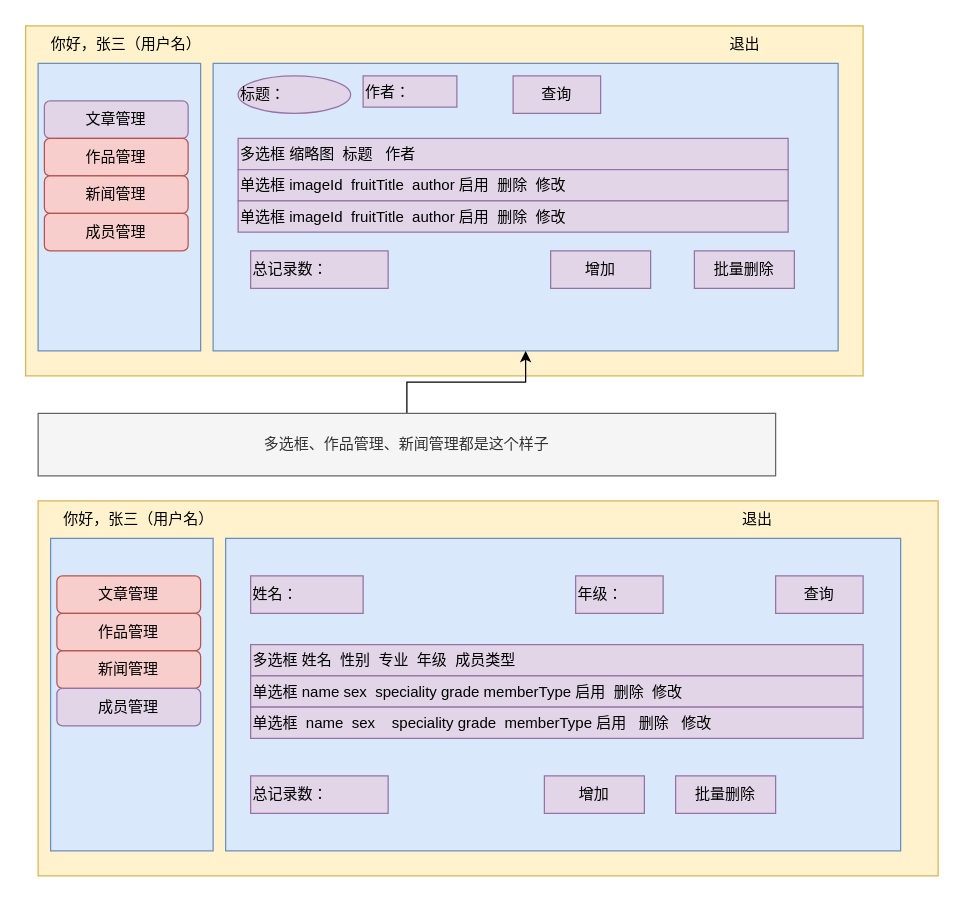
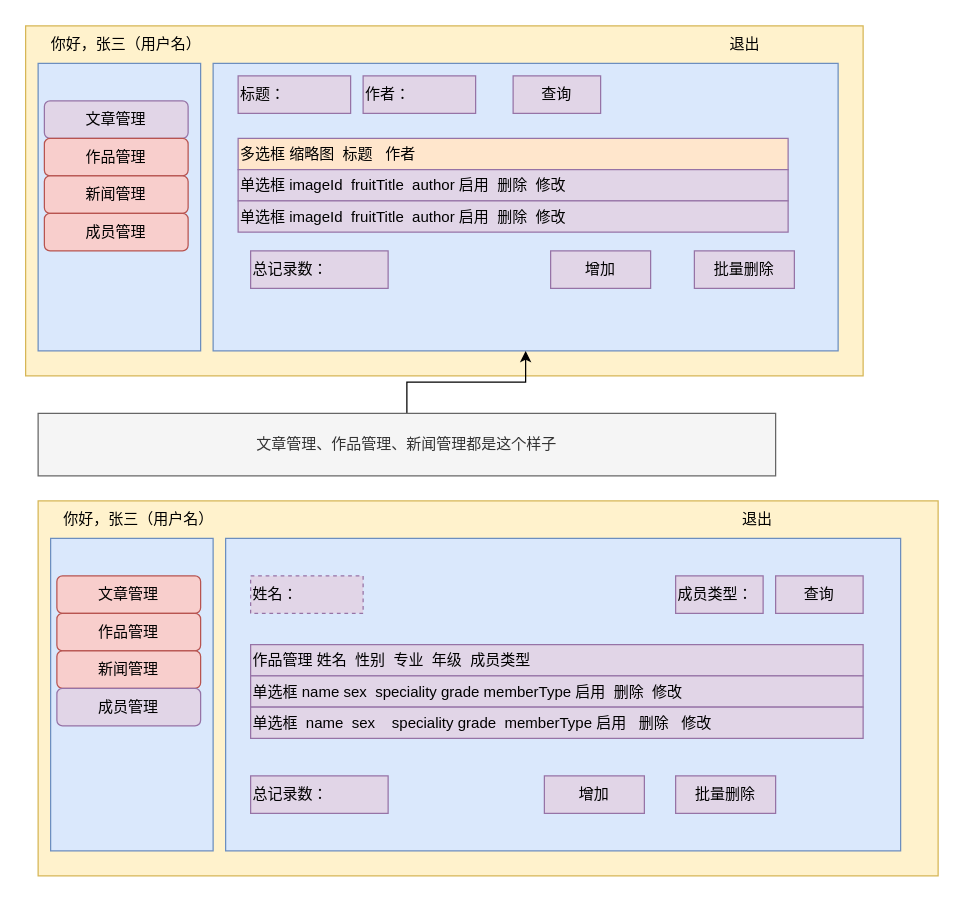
  <mxCell id="0" />
  <mxCell id="1" parent="0" />
  <mxCell id="2" value="" style="rounded=0;whiteSpace=wrap;html=1;fillColor=#fff2cc;strokeColor=#d6b656;" parent="1" vertex="1"><mxGeometry x="20" y="20" width="670" height="280" as="geometry" /></mxCell>
  <mxCell id="3" value="" style="rounded=0;whiteSpace=wrap;html=1;fillColor=#dae8fc;strokeColor=#6c8ebf;" parent="1" vertex="1"><mxGeometry x="30" y="50" width="130" height="230" as="geometry" /></mxCell>
  <mxCell id="4" value="文章管理" style="rounded=1;whiteSpace=wrap;html=1;fillColor=#e1d5e7;strokeColor=#9673a6;" parent="1" vertex="1"><mxGeometry x="35" y="80" width="115" height="30" as="geometry" /></mxCell>
  <mxCell id="5" value="作品管理" style="rounded=1;whiteSpace=wrap;html=1;fillColor=#f8cecc;strokeColor=#b85450;" parent="1" vertex="1"><mxGeometry x="35" y="110" width="115" height="30" as="geometry" /></mxCell>
  <mxCell id="6" value="新闻管理" style="rounded=1;whiteSpace=wrap;html=1;fillColor=#f8cecc;strokeColor=#b85450;" parent="1" vertex="1"><mxGeometry x="35" y="140" width="115" height="30" as="geometry" /></mxCell>
  <mxCell id="7" value="成员管理" style="rounded=1;whiteSpace=wrap;html=1;fillColor=#f8cecc;strokeColor=#b85450;" parent="1" vertex="1"><mxGeometry x="35" y="170" width="115" height="30" as="geometry" /></mxCell>
  <mxCell id="8" value="" style="rounded=0;whiteSpace=wrap;html=1;fillColor=#dae8fc;strokeColor=#6c8ebf;" parent="1" vertex="1"><mxGeometry x="170" y="50" width="500" height="230" as="geometry" /></mxCell>
  <mxCell id="9" value="退出" style="text;html=1;align=center;verticalAlign=middle;resizable=0;points=[];autosize=1;strokeColor=none;fillColor=none;" parent="1" vertex="1"><mxGeometry x="570" y="20" width="50" height="30" as="geometry" /></mxCell>
  <mxCell id="10" value="你好，张三（用户名）" style="text;html=1;align=center;verticalAlign=middle;resizable=0;points=[];autosize=1;strokeColor=none;fillColor=none;" parent="1" vertex="1"><mxGeometry x="30" y="20" width="140" height="30" as="geometry" /></mxCell>
- <mxCell id="11" value="多选框&lt;span style=&quot;white-space: pre;&quot;&gt; &lt;/span&gt;缩略图&lt;span style=&quot;white-space: pre;&quot;&gt; &lt;/span&gt;&lt;span style=&quot;white-space: pre;&quot;&gt; &lt;/span&gt;标题&lt;span style=&quot;white-space: pre;&quot;&gt; &lt;/span&gt;&lt;span style=&quot;white-space: pre;&quot;&gt; &lt;/span&gt;&lt;span style=&quot;white-space: pre;&quot;&gt; &lt;/span&gt;作者" style="rounded=0;whiteSpace=wrap;html=1;align=left;fillColor=#e1d5e7;strokeColor=#9673a6;" parent="1" vertex="1"><mxGeometry x="190" y="110" width="440" height="25" as="geometry" /></mxCell>
+ <mxCell id="11" value="多选框&lt;span style=&quot;white-space: pre;&quot;&gt; &lt;/span&gt;缩略图&lt;span style=&quot;white-space: pre;&quot;&gt; &lt;/span&gt;&lt;span style=&quot;white-space: pre;&quot;&gt; &lt;/span&gt;标题&lt;span style=&quot;white-space: pre;&quot;&gt; &lt;/span&gt;&lt;span style=&quot;white-space: pre;&quot;&gt; &lt;/span&gt;&lt;span style=&quot;white-space: pre;&quot;&gt; &lt;/span&gt;作者" style="rounded=0;whiteSpace=wrap;html=1;align=left;fillColor=#ffe6cc;strokeColor=#9673a6;" parent="1" vertex="1"><mxGeometry x="190" y="110" width="440" height="25" as="geometry" /></mxCell>
  <mxCell id="12" value="单选框&lt;span style=&quot;white-space: pre;&quot;&gt; &lt;/span&gt;imageId&lt;span style=&quot;white-space: pre;&quot;&gt; &lt;/span&gt;&lt;span style=&quot;white-space: pre;&quot;&gt; &lt;/span&gt;fruitTitle&lt;span style=&quot;white-space: pre;&quot;&gt; &lt;/span&gt;&lt;span style=&quot;white-space: pre;&quot;&gt; &lt;/span&gt;author&lt;span style=&quot;white-space: pre;&quot;&gt; &lt;/span&gt;启用&lt;span style=&quot;white-space: pre;&quot;&gt; &lt;/span&gt;&lt;span style=&quot;white-space: pre;&quot;&gt; &lt;/span&gt;删除&lt;span style=&quot;white-space: pre;&quot;&gt; &lt;/span&gt;&lt;span style=&quot;white-space: pre;&quot;&gt; &lt;/span&gt;修改" style="rounded=0;whiteSpace=wrap;html=1;align=left;fillColor=#e1d5e7;strokeColor=#9673a6;" parent="1" vertex="1"><mxGeometry x="190" y="135" width="440" height="25" as="geometry" /></mxCell>
  <mxCell id="13" value="单选框&lt;span style=&quot;white-space: pre;&quot;&gt; &lt;/span&gt;imageId&lt;span style=&quot;white-space: pre;&quot;&gt; &lt;/span&gt;&lt;span style=&quot;white-space: pre;&quot;&gt; &lt;/span&gt;fruitTitle&lt;span style=&quot;white-space: pre;&quot;&gt; &lt;/span&gt;&lt;span style=&quot;white-space: pre;&quot;&gt; &lt;/span&gt;author&lt;span style=&quot;white-space: pre;&quot;&gt; &lt;/span&gt;启用&lt;span style=&quot;white-space: pre;&quot;&gt; &lt;/span&gt;&lt;span style=&quot;white-space: pre;&quot;&gt; &lt;/span&gt;删除&lt;span style=&quot;white-space: pre;&quot;&gt; &lt;/span&gt;&lt;span style=&quot;white-space: pre;&quot;&gt; &lt;/span&gt;修改" style="rounded=0;whiteSpace=wrap;html=1;align=left;fillColor=#e1d5e7;strokeColor=#9673a6;" parent="1" vertex="1"><mxGeometry x="190" y="160" width="440" height="25" as="geometry" /></mxCell>
  <mxCell id="14" style="edgeStyle=orthogonalEdgeStyle;rounded=0;orthogonalLoop=1;jettySize=auto;html=1;" parent="1" source="15" target="8" edge="1"><mxGeometry relative="1" as="geometry" /></mxCell>
- <mxCell id="15" value="多选框、作品管理、新闻管理都是这个样子" style="rounded=0;whiteSpace=wrap;html=1;fillColor=#f5f5f5;fontColor=#333333;strokeColor=#666666;" parent="1" vertex="1"><mxGeometry x="30" y="330" width="590" height="50" as="geometry" /></mxCell>
+ <mxCell id="15" value="文章管理、作品管理、新闻管理都是这个样子" style="rounded=0;whiteSpace=wrap;html=1;fillColor=#f5f5f5;fontColor=#333333;strokeColor=#666666;" parent="1" vertex="1"><mxGeometry x="30" y="330" width="590" height="50" as="geometry" /></mxCell>
  <mxCell id="16" value="" style="rounded=0;whiteSpace=wrap;html=1;fillColor=#fff2cc;strokeColor=#d6b656;" vertex="1" parent="1"><mxGeometry x="30" y="400" width="720" height="300" as="geometry" /></mxCell>
  <mxCell id="17" value="" style="rounded=0;whiteSpace=wrap;html=1;fillColor=#dae8fc;strokeColor=#6c8ebf;" vertex="1" parent="1"><mxGeometry x="40" y="430" width="130" height="250" as="geometry" /></mxCell>
  <mxCell id="18" value="文章管理" style="rounded=1;whiteSpace=wrap;html=1;fillColor=#f8cecc;strokeColor=#b85450;" vertex="1" parent="1"><mxGeometry x="45" y="460" width="115" height="30" as="geometry" /></mxCell>
  <mxCell id="19" value="作品管理" style="rounded=1;whiteSpace=wrap;html=1;fillColor=#f8cecc;strokeColor=#b85450;" vertex="1" parent="1"><mxGeometry x="45" y="490" width="115" height="30" as="geometry" /></mxCell>
  <mxCell id="20" value="新闻管理" style="rounded=1;whiteSpace=wrap;html=1;fillColor=#f8cecc;strokeColor=#b85450;" vertex="1" parent="1"><mxGeometry x="45" y="520" width="115" height="30" as="geometry" /></mxCell>
  <mxCell id="21" value="成员管理" style="rounded=1;whiteSpace=wrap;html=1;fillColor=#e1d5e7;strokeColor=#9673a6;" vertex="1" parent="1"><mxGeometry x="45" y="550" width="115" height="30" as="geometry" /></mxCell>
  <mxCell id="22" value="" style="rounded=0;whiteSpace=wrap;html=1;fillColor=#dae8fc;strokeColor=#6c8ebf;" vertex="1" parent="1"><mxGeometry x="180" y="430" width="540" height="250" as="geometry" /></mxCell>
  <mxCell id="23" value="退出" style="text;html=1;align=center;verticalAlign=middle;resizable=0;points=[];autosize=1;strokeColor=none;fillColor=none;" vertex="1" parent="1"><mxGeometry x="580" y="400" width="50" height="30" as="geometry" /></mxCell>
  <mxCell id="24" value="你好，张三（用户名）" style="text;html=1;align=center;verticalAlign=middle;resizable=0;points=[];autosize=1;strokeColor=none;fillColor=none;" vertex="1" parent="1"><mxGeometry x="40" y="400" width="140" height="30" as="geometry" /></mxCell>
- <mxCell id="25" value="多选框&lt;span style=&quot;white-space: pre;&quot;&gt; &lt;/span&gt;姓名&lt;span style=&quot;white-space: pre;&quot;&gt; &lt;/span&gt;&lt;span style=&quot;white-space: pre;&quot;&gt; &lt;/span&gt;性别&lt;span style=&quot;white-space: pre;&quot;&gt; &lt;/span&gt;&lt;span style=&quot;white-space: pre;&quot;&gt; &lt;/span&gt;专业&lt;span style=&quot;white-space: pre;&quot;&gt; &lt;/span&gt;&lt;span style=&quot;white-space: pre;&quot;&gt; &lt;/span&gt;年级&lt;span style=&quot;white-space: pre;&quot;&gt; &lt;span style=&quot;white-space: pre;&quot;&gt; &lt;/span&gt;成员&lt;/span&gt;类型" style="rounded=0;whiteSpace=wrap;html=1;align=left;fillColor=#e1d5e7;strokeColor=#9673a6;" vertex="1" parent="1"><mxGeometry x="200" y="515" width="490" height="25" as="geometry" /></mxCell>
+ <mxCell id="25" value="作品管理&lt;span style=&quot;white-space: pre;&quot;&gt; &lt;/span&gt;姓名&lt;span style=&quot;white-space: pre;&quot;&gt; &lt;/span&gt;&lt;span style=&quot;white-space: pre;&quot;&gt; &lt;/span&gt;性别&lt;span style=&quot;white-space: pre;&quot;&gt; &lt;/span&gt;&lt;span style=&quot;white-space: pre;&quot;&gt; &lt;/span&gt;专业&lt;span style=&quot;white-space: pre;&quot;&gt; &lt;/span&gt;&lt;span style=&quot;white-space: pre;&quot;&gt; &lt;/span&gt;年级&lt;span style=&quot;white-space: pre;&quot;&gt; &lt;span style=&quot;white-space: pre;&quot;&gt; &lt;/span&gt;成员&lt;/span&gt;类型" style="rounded=0;whiteSpace=wrap;html=1;align=left;fillColor=#e1d5e7;strokeColor=#9673a6;" vertex="1" parent="1"><mxGeometry x="200" y="515" width="490" height="25" as="geometry" /></mxCell>
  <mxCell id="26" value="单选框&lt;span style=&quot;white-space: pre;&quot;&gt; &lt;/span&gt;name&lt;span style=&quot;white-space: pre;&quot;&gt; &lt;/span&gt;sex&lt;span style=&quot;white-space: pre;&quot;&gt; &lt;/span&gt;&lt;span style=&quot;white-space: pre;&quot;&gt; &lt;/span&gt;speciality&lt;span style=&quot;white-space: pre;&quot;&gt; &lt;/span&gt;grade&lt;span style=&quot;white-space: pre;&quot;&gt; me&lt;/span&gt;mberType&lt;span style=&quot;white-space: pre;&quot;&gt; &lt;/span&gt;启用&lt;span style=&quot;white-space: pre;&quot;&gt; &lt;/span&gt;&lt;span style=&quot;white-space: pre;&quot;&gt; &lt;/span&gt;删除&lt;span style=&quot;white-space: pre;&quot;&gt; &lt;/span&gt;&lt;span style=&quot;white-space: pre;&quot;&gt; &lt;/span&gt;修改" style="rounded=0;whiteSpace=wrap;html=1;align=left;fillColor=#e1d5e7;strokeColor=#9673a6;" vertex="1" parent="1"><mxGeometry x="200" y="540" width="490" height="25" as="geometry" /></mxCell>
  <mxCell id="27" value="单选框 &lt;span style=&quot;white-space: pre;&quot;&gt; &lt;/span&gt;name&lt;span style=&quot;border-color: var(--border-color);&quot;&gt; &lt;span style=&quot;white-space: pre;&quot;&gt; &lt;/span&gt;&lt;/span&gt;sex&lt;span style=&quot;border-color: var(--border-color);&quot;&gt; &lt;span style=&quot;white-space: pre;&quot;&gt; &lt;/span&gt;&lt;span style=&quot;white-space: pre;&quot;&gt; &lt;/span&gt;&lt;/span&gt;&lt;span style=&quot;border-color: var(--border-color);&quot;&gt; &lt;/span&gt;speciality&lt;span style=&quot;border-color: var(--border-color);&quot;&gt; &lt;/span&gt;grade&lt;span style=&quot;border-color: var(--border-color);&quot;&gt; &lt;span style=&quot;white-space: pre;&quot;&gt; &lt;/span&gt;memberType&lt;span style=&quot;white-space: pre;&quot;&gt; &lt;/span&gt;启用&lt;span style=&quot;border-color: var(--border-color);&quot;&gt; &lt;span style=&quot;white-space: pre;&quot;&gt; &lt;/span&gt;&lt;/span&gt;&lt;span style=&quot;border-color: var(--border-color);&quot;&gt; &lt;/span&gt;&lt;/span&gt;删除&lt;span style=&quot;border-color: var(--border-color);&quot;&gt; &lt;span style=&quot;white-space: pre;&quot;&gt; &lt;/span&gt;&lt;/span&gt;&lt;span style=&quot;border-color: var(--border-color);&quot;&gt; &lt;/span&gt;修改" style="rounded=0;whiteSpace=wrap;html=1;align=left;fillColor=#e1d5e7;strokeColor=#9673a6;" vertex="1" parent="1"><mxGeometry x="200" y="565" width="490" height="25" as="geometry" /></mxCell>
  <mxCell id="28" value="批量删除" style="rounded=0;whiteSpace=wrap;html=1;fillColor=#e1d5e7;strokeColor=#9673a6;" vertex="1" parent="1"><mxGeometry x="555" y="200" width="80" height="30" as="geometry" /></mxCell>
  <mxCell id="29" value="增加" style="rounded=0;whiteSpace=wrap;html=1;fillColor=#e1d5e7;strokeColor=#9673a6;" vertex="1" parent="1"><mxGeometry x="440" y="200" width="80" height="30" as="geometry" /></mxCell>
- <mxCell id="30" value="标题：" style="ellipse;whiteSpace=wrap;html=1;align=left;fillColor=#e1d5e7;strokeColor=#9673a6;" vertex="1" parent="1"><mxGeometry x="190" y="60" width="90" height="30" as="geometry" /></mxCell>
- <mxCell id="31" value="作者：" style="rounded=0;whiteSpace=wrap;html=1;align=left;fillColor=#e1d5e7;strokeColor=#9673a6;" vertex="1" parent="1"><mxGeometry x="290" y="60" width="75" height="25" as="geometry" /></mxCell>
+ <mxCell id="30" value="标题：" style="rounded=0;whiteSpace=wrap;html=1;align=left;fillColor=#e1d5e7;strokeColor=#9673a6;" vertex="1" parent="1"><mxGeometry x="190" y="60" width="90" height="30" as="geometry" /></mxCell>
+ <mxCell id="31" value="作者：" style="rounded=0;whiteSpace=wrap;html=1;align=left;fillColor=#e1d5e7;strokeColor=#9673a6;" vertex="1" parent="1"><mxGeometry x="290" y="60" width="90" height="30" as="geometry" /></mxCell>
  <mxCell id="32" value="查询" style="rounded=0;whiteSpace=wrap;html=1;align=center;fillColor=#e1d5e7;strokeColor=#9673a6;" vertex="1" parent="1"><mxGeometry x="410" y="60" width="70" height="30" as="geometry" /></mxCell>
  <mxCell id="33" value="总记录数：" style="rounded=0;whiteSpace=wrap;html=1;fillColor=#e1d5e7;strokeColor=#9673a6;align=left;" vertex="1" parent="1"><mxGeometry x="200" y="200" width="110" height="30" as="geometry" /></mxCell>
  <mxCell id="34" value="总记录数：" style="rounded=0;whiteSpace=wrap;html=1;fillColor=#e1d5e7;strokeColor=#9673a6;align=left;" vertex="1" parent="1"><mxGeometry x="200" y="620" width="110" height="30" as="geometry" /></mxCell>
  <mxCell id="35" value="增加" style="rounded=0;whiteSpace=wrap;html=1;fillColor=#e1d5e7;strokeColor=#9673a6;" vertex="1" parent="1"><mxGeometry x="435" y="620" width="80" height="30" as="geometry" /></mxCell>
  <mxCell id="36" value="批量删除" style="rounded=0;whiteSpace=wrap;html=1;fillColor=#e1d5e7;strokeColor=#9673a6;" vertex="1" parent="1"><mxGeometry x="540" y="620" width="80" height="30" as="geometry" /></mxCell>
- <mxCell id="37" value="姓名：" style="rounded=0;whiteSpace=wrap;html=1;align=left;fillColor=#e1d5e7;strokeColor=#9673a6;" vertex="1" parent="1"><mxGeometry x="200" y="460" width="90" height="30" as="geometry" /></mxCell>
+ <mxCell id="37" value="姓名：" style="rounded=0;whiteSpace=wrap;html=1;align=left;fillColor=#e1d5e7;strokeColor=#9673a6;dashed=1;" vertex="1" parent="1"><mxGeometry x="200" y="460" width="90" height="30" as="geometry" /></mxCell>
  <mxCell id="38" value="查询" style="rounded=0;whiteSpace=wrap;html=1;align=center;fillColor=#e1d5e7;strokeColor=#9673a6;" vertex="1" parent="1"><mxGeometry x="620" y="460" width="70" height="30" as="geometry" /></mxCell>
- <mxCell id="39" value="年级：" style="rounded=0;whiteSpace=wrap;html=1;align=left;fillColor=#e1d5e7;strokeColor=#9673a6;" vertex="1" parent="1"><mxGeometry x="460" y="460" width="70" height="30" as="geometry" /></mxCell>
+ <mxCell id="40" value="成员类型：" style="rounded=0;whiteSpace=wrap;html=1;align=left;fillColor=#e1d5e7;strokeColor=#9673a6;" vertex="1" parent="1"><mxGeometry x="540" y="460" width="70" height="30" as="geometry" /></mxCell>
